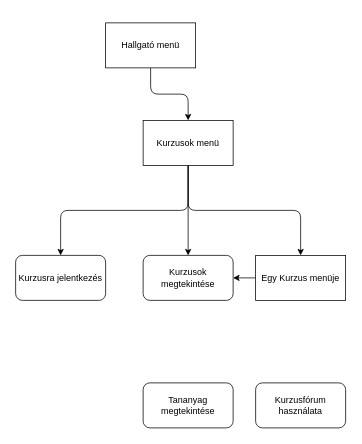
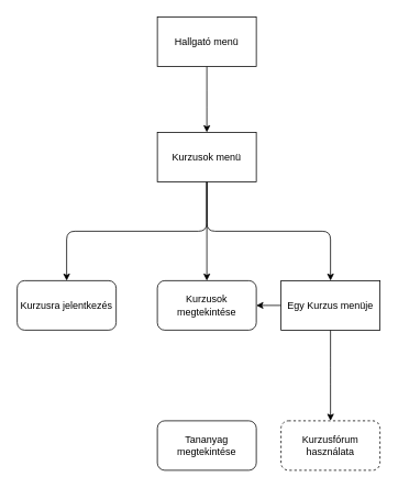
  <mxCell id="0" />
  <mxCell id="1" parent="0" />
  <mxCell id="2" style="edgeStyle=elbowEdgeStyle;elbow=vertical;html=1;" parent="1" source="3" target="12" edge="1"><mxGeometry relative="1" as="geometry" /></mxCell>
- <mxCell id="3" value="Hallgató menü" style="rounded=0;whiteSpace=wrap;html=1;" parent="1" vertex="1"><mxGeometry x="140" y="30" width="120" height="60" as="geometry" /></mxCell>
+ <mxCell id="3" value="Hallgató menü" style="rounded=0;whiteSpace=wrap;html=1;" parent="1" vertex="1"><mxGeometry x="190" y="20" width="120" height="60" as="geometry" /></mxCell>
  <mxCell id="4" value="Kurzusok megtekintése" style="rounded=1;whiteSpace=wrap;html=1;" parent="1" vertex="1"><mxGeometry x="190" y="340" width="120" height="60" as="geometry" /></mxCell>
+ <mxCell id="5" style="edgeStyle=elbowEdgeStyle;elbow=vertical;html=1;exitX=0.5;exitY=1;exitDx=0;exitDy=0;" parent="1" source="7" target="8" edge="1"><mxGeometry relative="1" as="geometry"><mxPoint x="330" y="400" as="sourcePoint" /></mxGeometry></mxCell>
  <mxCell id="6" style="edgeStyle=elbowEdgeStyle;elbow=vertical;html=1;" edge="1" parent="1" source="7" target="4"><mxGeometry relative="1" as="geometry" /></mxCell>
  <mxCell id="7" value="Egy Kurzus menüje" style="rounded=0;whiteSpace=wrap;html=1;" parent="1" vertex="1"><mxGeometry x="340" y="340" width="120" height="60" as="geometry" /></mxCell>
- <mxCell id="8" value="Kurzusfórum használata" style="rounded=1;whiteSpace=wrap;html=1;" parent="1" vertex="1"><mxGeometry x="340" y="510" width="120" height="60" as="geometry" /></mxCell>
+ <mxCell id="8" value="Kurzusfórum használata" style="rounded=1;whiteSpace=wrap;html=1;dashed=1;" parent="1" vertex="1"><mxGeometry x="340" y="510" width="120" height="60" as="geometry" /></mxCell>
  <mxCell id="9" style="edgeStyle=elbowEdgeStyle;elbow=vertical;html=1;" parent="1" source="12" target="4" edge="1"><mxGeometry relative="1" as="geometry" /></mxCell>
  <mxCell id="10" style="edgeStyle=elbowEdgeStyle;elbow=vertical;html=1;" parent="1" source="12" target="7" edge="1"><mxGeometry relative="1" as="geometry" /></mxCell>
  <mxCell id="11" style="edgeStyle=elbowEdgeStyle;elbow=vertical;html=1;" edge="1" parent="1" source="12" target="13"><mxGeometry relative="1" as="geometry" /></mxCell>
  <mxCell id="12" value="Kurzusok menü" style="rounded=0;whiteSpace=wrap;html=1;" parent="1" vertex="1"><mxGeometry x="190" y="160" width="120" height="60" as="geometry" /></mxCell>
  <mxCell id="13" value="Kurzusra jelentkezés" style="rounded=1;whiteSpace=wrap;html=1;" vertex="1" parent="1"><mxGeometry x="20" y="340" width="120" height="60" as="geometry" /></mxCell>
  <mxCell id="14" value="Tananyag megtekintése" style="rounded=1;whiteSpace=wrap;html=1;" vertex="1" parent="1"><mxGeometry x="190" y="510" width="120" height="60" as="geometry" /></mxCell>
